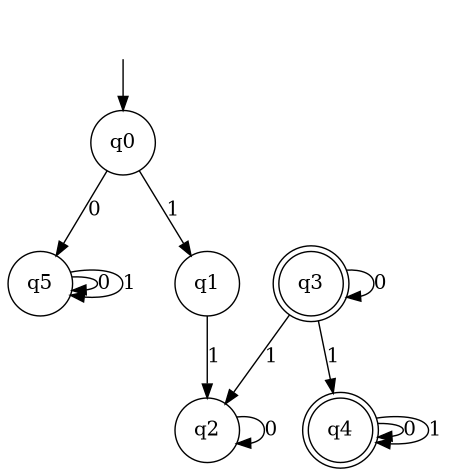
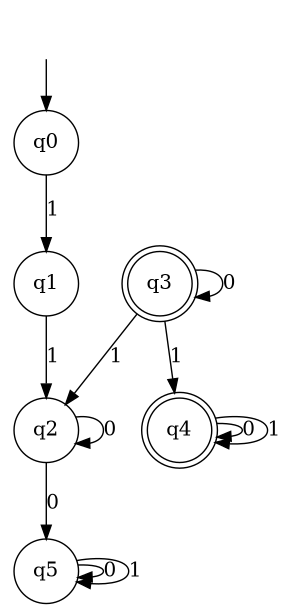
  digraph {
    rankdir=TB
    node [shape=circle]
    "" [shape=plaintext]
    n2 [label=q0]
    n3 [label=q5]
    n4 [label=q1]
    n5 [label=q4 shape=doublecircle]
    n6 [label=q3 shape=doublecircle]
    n7 [label=q2]
    "" -> n2
-   n2 -> n3 [label=0]
+   n7 -> n3 [label=0]
    n2 -> n4 [label=1]
    n3 -> n3 [label=0]
    n3 -> n3 [label=1]
    n4 -> n7 [label=1]
    n5 -> n5 [label=0]
    n5 -> n5 [label=1]
    n6 -> n5 [label=1]
    n6 -> n6 [label=0]
    n6 -> n7 [label=1]
    n7 -> n7 [label=0]
  }
